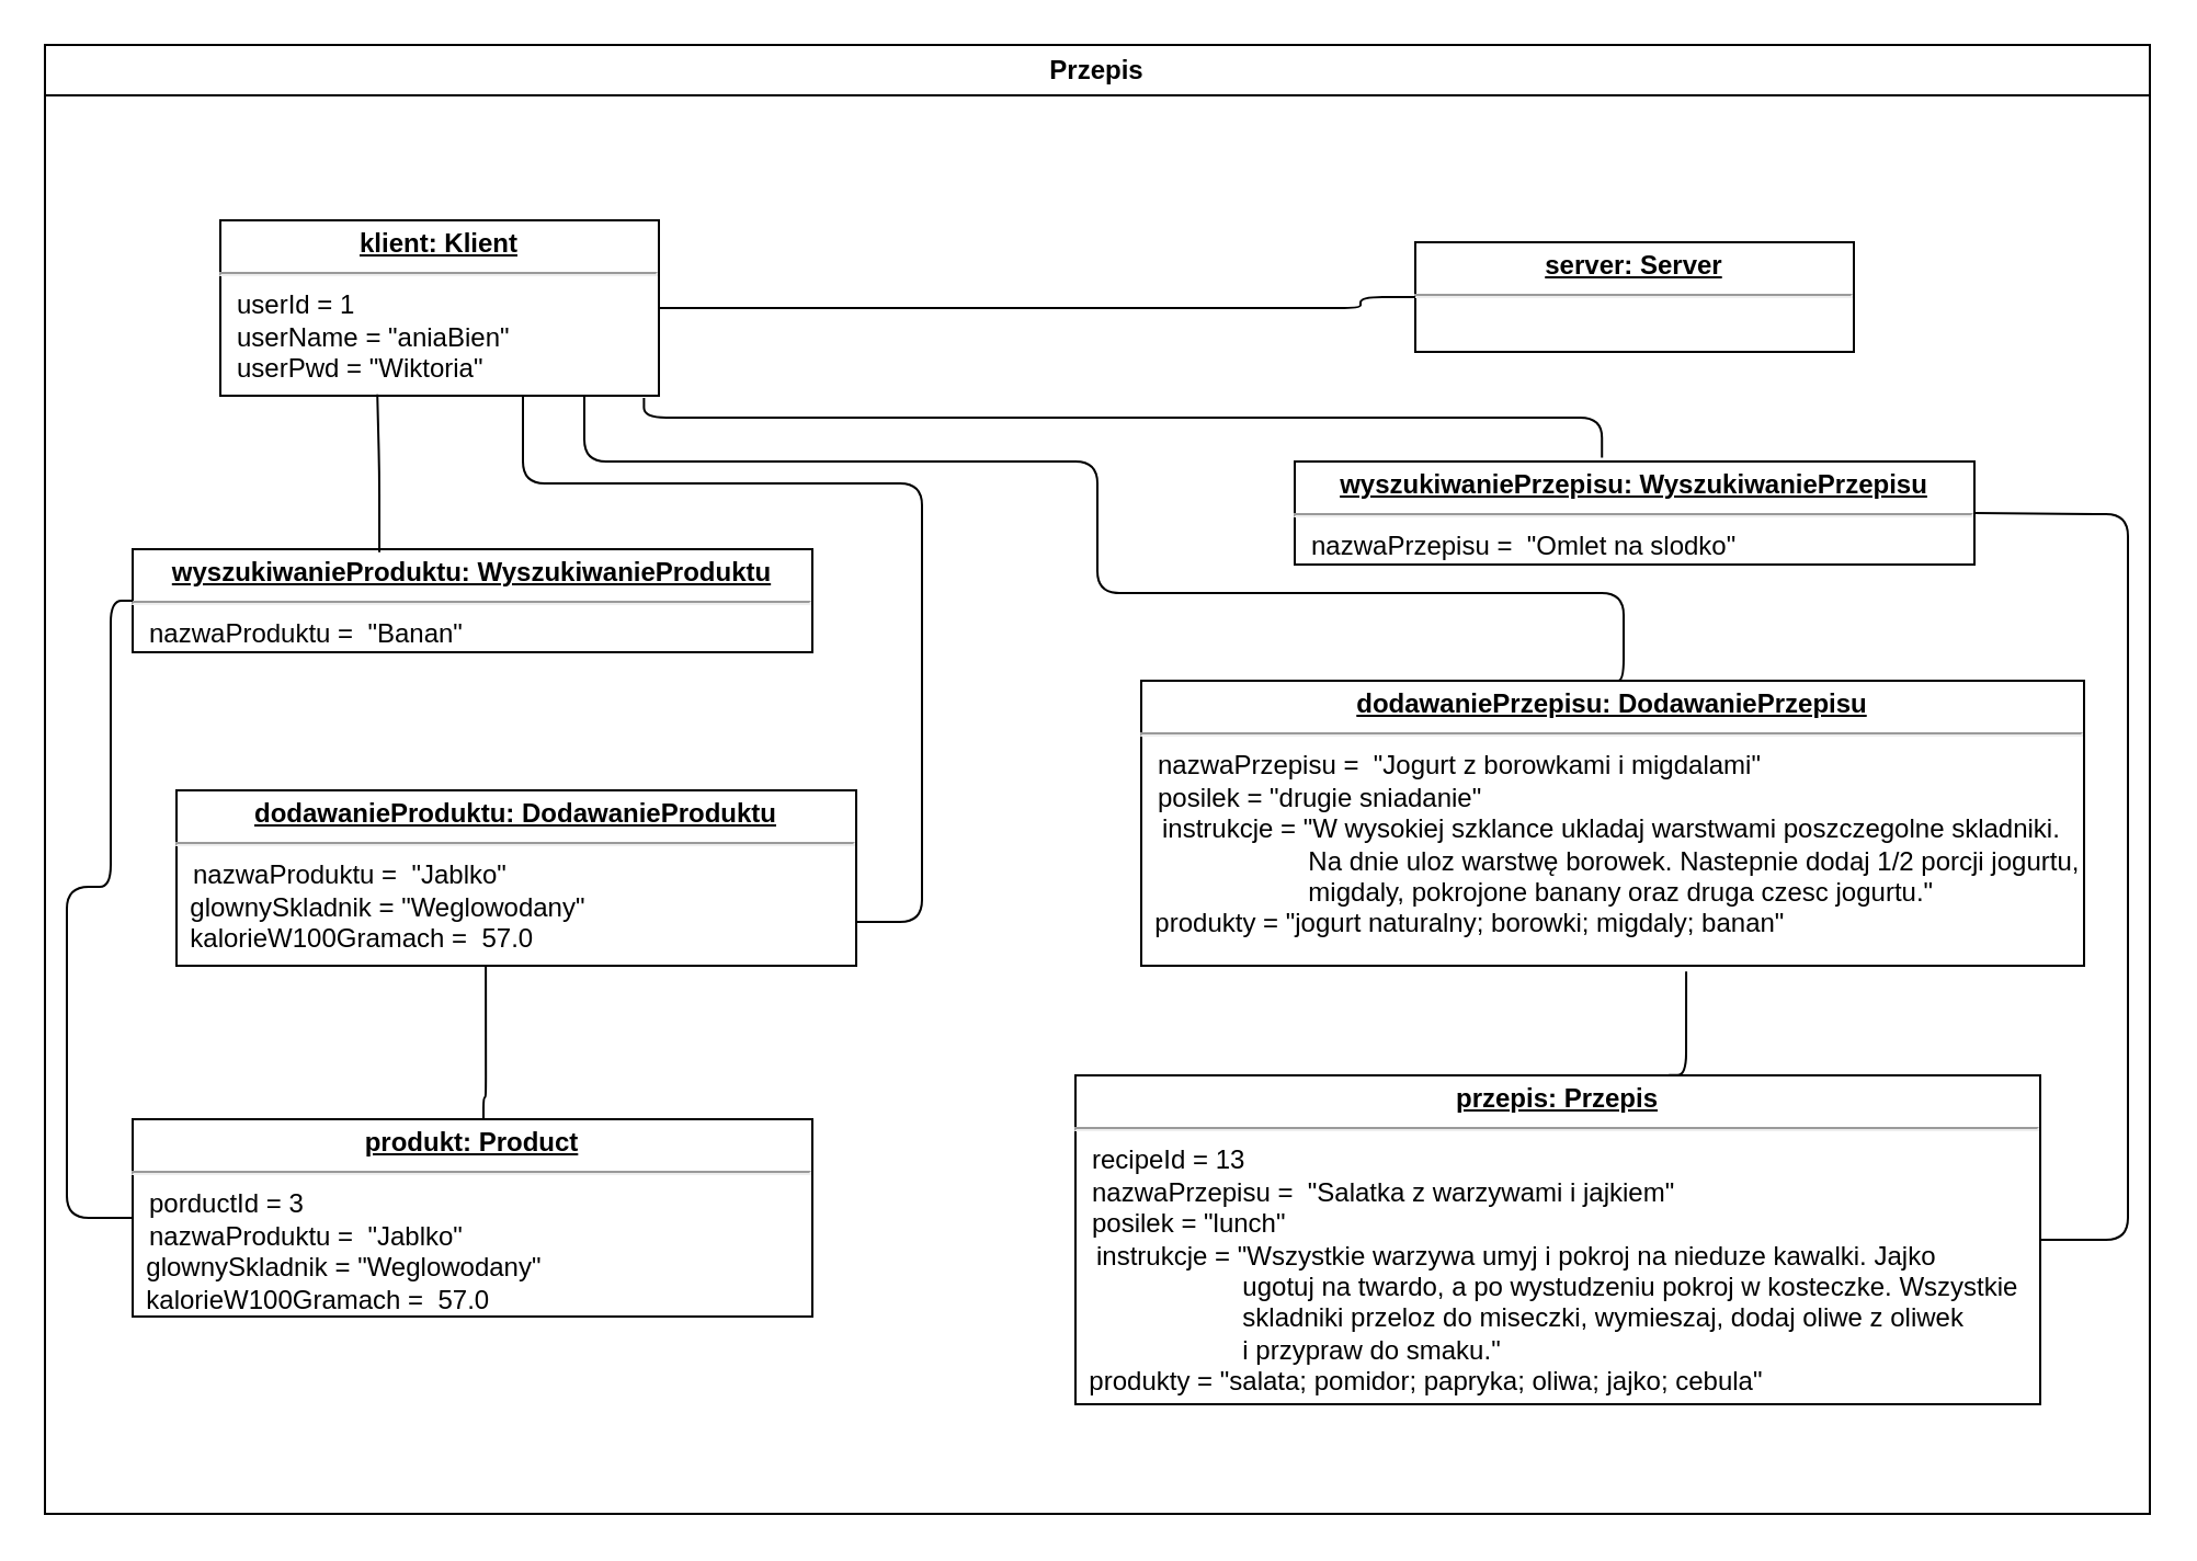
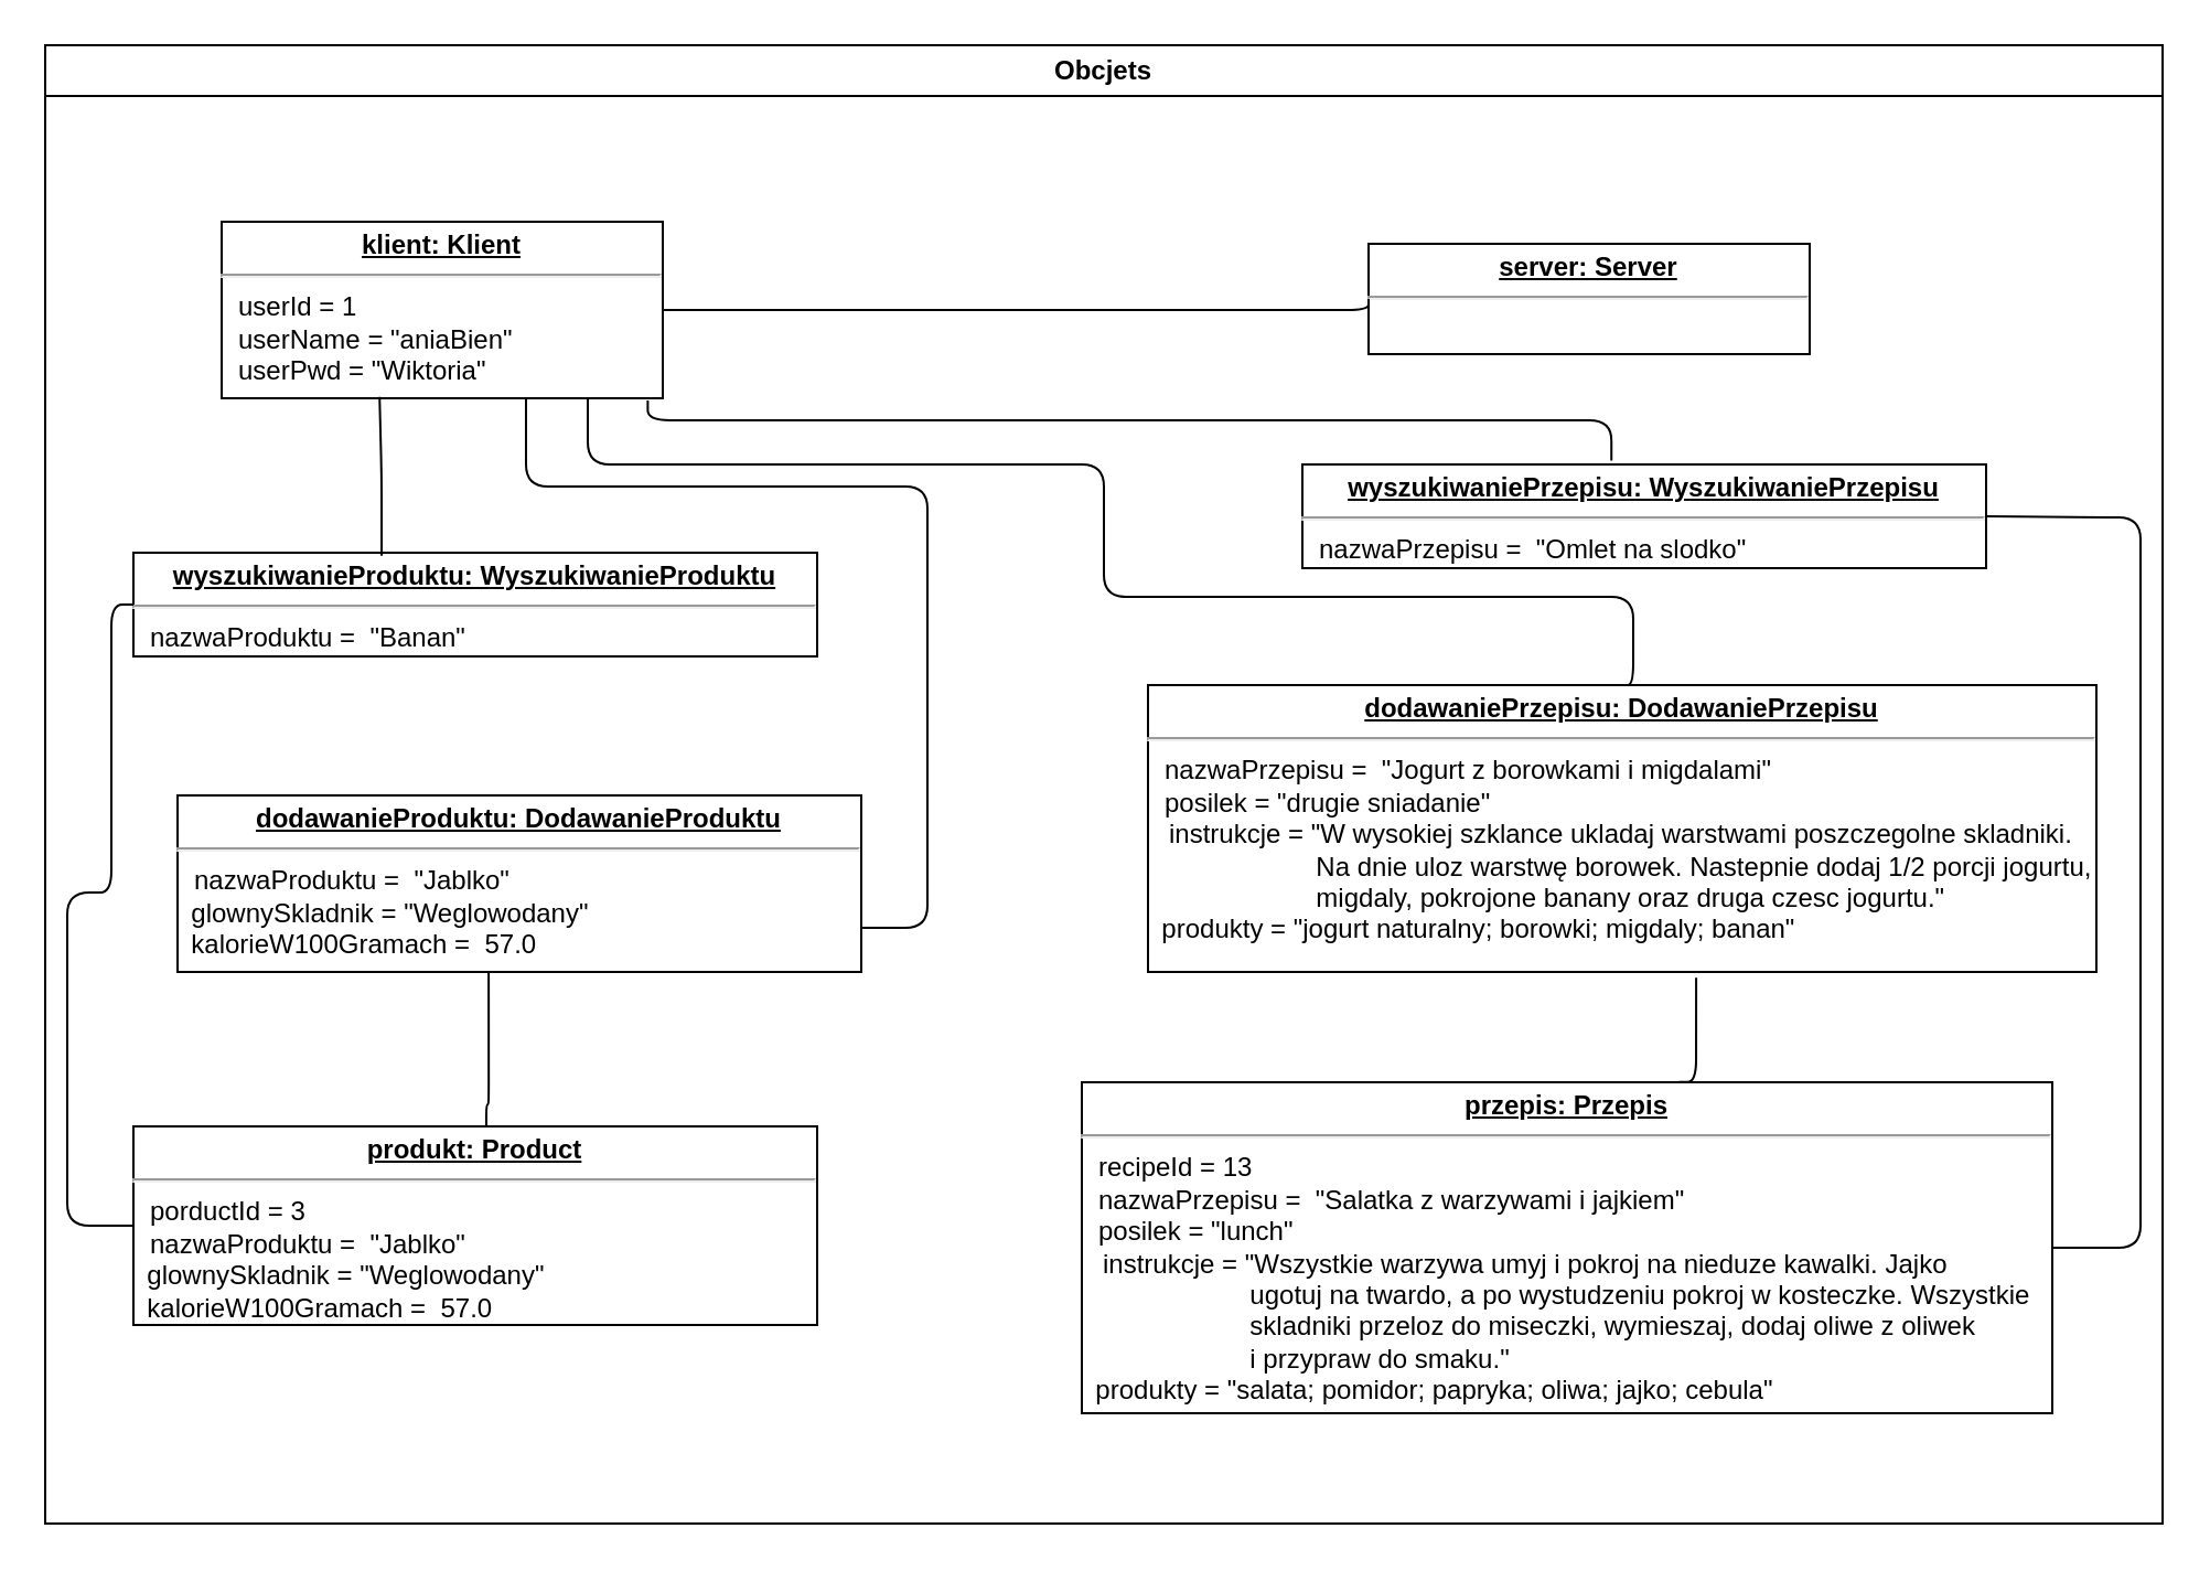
  <mxCell id="0" />
  <mxCell id="1" parent="0" />
- <mxCell id="2" value="Przepis" style="swimlane;whiteSpace=wrap" parent="1" vertex="1"><mxGeometry x="20" y="20" width="960" height="670" as="geometry" /></mxCell>
- <mxCell id="3" value="&lt;p style=&quot;margin: 0px ; margin-top: 4px ; text-align: center ; text-decoration: underline&quot;&gt;&lt;b&gt;server: Server&lt;/b&gt;&lt;/p&gt;&lt;hr&gt;&lt;p style=&quot;margin: 0px ; margin-left: 8px&quot;&gt;&lt;br&gt;&lt;/p&gt;" style="verticalAlign=top;align=left;overflow=fill;fontSize=12;fontFamily=Helvetica;html=1;" vertex="1" parent="2"><mxGeometry x="625" y="90" width="200" height="50" as="geometry" /></mxCell>
+ <mxCell id="2" value="Obcjets" style="swimlane;whiteSpace=wrap" parent="1" vertex="1"><mxGeometry x="20" y="20" width="960" height="670" as="geometry" /></mxCell>
+ <mxCell id="3" value="&lt;p style=&quot;margin: 0px ; margin-top: 4px ; text-align: center ; text-decoration: underline&quot;&gt;&lt;b&gt;server: Server&lt;/b&gt;&lt;/p&gt;&lt;hr&gt;&lt;p style=&quot;margin: 0px ; margin-left: 8px&quot;&gt;&lt;br&gt;&lt;/p&gt;" style="verticalAlign=top;align=left;overflow=fill;fontSize=12;fontFamily=Helvetica;html=1;" vertex="1" parent="2"><mxGeometry x="600" y="90" width="200" height="50" as="geometry" /></mxCell>
  <mxCell id="4" value="&lt;p style=&quot;margin: 0px ; margin-top: 4px ; text-align: center ; text-decoration: underline&quot;&gt;&lt;b&gt;klient: Klient&lt;/b&gt;&lt;/p&gt;&lt;hr&gt;&lt;p style=&quot;margin: 0px ; margin-left: 8px&quot;&gt;userId = 1&lt;br&gt;userName = &quot;aniaBien&quot;&lt;br&gt;userPwd = &quot;Wiktoria&quot;&lt;/p&gt;" style="verticalAlign=top;align=left;overflow=fill;fontSize=12;fontFamily=Helvetica;html=1;" vertex="1" parent="2"><mxGeometry x="80" y="80" width="200" height="80" as="geometry" /></mxCell>
  <mxCell id="5" value="&lt;p style=&quot;margin: 0px ; margin-top: 4px ; text-align: center ; text-decoration: underline&quot;&gt;&lt;b&gt;wyszukiwanieProduktu: WyszukiwanieProduktu&lt;/b&gt;&lt;/p&gt;&lt;hr&gt;&lt;p style=&quot;margin: 0px ; margin-left: 8px&quot;&gt;nazwaProduktu =&amp;nbsp; &quot;Banan&quot;&lt;br&gt;&lt;br&gt;&lt;/p&gt;" style="verticalAlign=top;align=left;overflow=fill;fontSize=12;fontFamily=Helvetica;html=1;" vertex="1" parent="2"><mxGeometry x="40" y="230" width="310" height="47" as="geometry" /></mxCell>
  <mxCell id="6" value="&lt;p style=&quot;margin: 0px ; margin-top: 4px ; text-align: center ; text-decoration: underline&quot;&gt;&lt;b&gt;wyszukiwaniePrzepisu: WyszukiwaniePrzepisu&lt;/b&gt;&lt;/p&gt;&lt;hr&gt;&lt;p style=&quot;margin: 0px ; margin-left: 8px&quot;&gt;nazwaPrzepisu =&amp;nbsp; &quot;Omlet na slodko&quot;&lt;br&gt;&lt;br&gt;&lt;/p&gt;" style="verticalAlign=top;align=left;overflow=fill;fontSize=12;fontFamily=Helvetica;html=1;" vertex="1" parent="2"><mxGeometry x="570" y="190" width="310" height="47" as="geometry" /></mxCell>
  <mxCell id="7" value="&lt;p style=&quot;margin: 0px ; margin-top: 4px ; text-align: center ; text-decoration: underline&quot;&gt;&lt;b&gt;dodawanieProduktu: DodawanieProduktu&lt;/b&gt;&lt;/p&gt;&lt;hr&gt;&lt;p style=&quot;margin: 0px ; margin-left: 8px&quot;&gt;nazwaProduktu =&amp;nbsp; &quot;Jablko&quot;&lt;/p&gt;&amp;nbsp; glownySkladnik =&amp;nbsp;&lt;span&gt;&quot;Weglowodany&quot;&lt;/span&gt;&lt;br&gt;&amp;nbsp; kalorieW100Gramach&amp;nbsp;&lt;span&gt;=&amp;nbsp; 57.0&lt;br&gt;&lt;/span&gt;&lt;p style=&quot;margin: 0px ; margin-left: 8px&quot;&gt;&lt;br&gt;&lt;/p&gt;" style="verticalAlign=top;align=left;overflow=fill;fontSize=12;fontFamily=Helvetica;html=1;" vertex="1" parent="2"><mxGeometry x="60" y="340" width="310" height="80" as="geometry" /></mxCell>
  <mxCell id="8" value="&lt;p style=&quot;margin: 0px ; margin-top: 4px ; text-align: center ; text-decoration: underline&quot;&gt;&lt;b&gt;produkt: Product&lt;/b&gt;&lt;/p&gt;&lt;hr&gt;&lt;p style=&quot;margin: 0px ; margin-left: 8px&quot;&gt;porductId = 3&lt;/p&gt;&lt;p style=&quot;margin: 0px ; margin-left: 8px&quot;&gt;nazwaProduktu =&amp;nbsp; &quot;Jablko&quot;&lt;/p&gt;&amp;nbsp; glownySkladnik =&amp;nbsp;&lt;span&gt;&quot;Weglowodany&quot;&lt;/span&gt;&lt;br&gt;&amp;nbsp; kalorieW100Gramach&amp;nbsp;&lt;span&gt;=&amp;nbsp; 57.0&lt;br&gt;&amp;nbsp;&amp;nbsp;&lt;br&gt;&lt;/span&gt;&lt;p style=&quot;margin: 0px ; margin-left: 8px&quot;&gt;&lt;br&gt;&lt;/p&gt;" style="verticalAlign=top;align=left;overflow=fill;fontSize=12;fontFamily=Helvetica;html=1;" vertex="1" parent="2"><mxGeometry x="40" y="490" width="310" height="90" as="geometry" /></mxCell>
  <mxCell id="9" value="&lt;p style=&quot;margin: 0px ; margin-top: 4px ; text-align: center ; text-decoration: underline&quot;&gt;&lt;b&gt;dodawaniePrzepisu: DodawaniePrzepisu&lt;/b&gt;&lt;/p&gt;&lt;hr&gt;&lt;p style=&quot;margin: 0px ; margin-left: 8px&quot;&gt;nazwaPrzepisu =&amp;nbsp; &quot;Jogurt z borowkami i migdalami&quot;&lt;/p&gt;&lt;p style=&quot;margin: 0px ; margin-left: 8px&quot;&gt;posilek = &quot;drugie sniadanie&quot;&lt;/p&gt;&amp;nbsp; &amp;nbsp;instrukcje = &quot;&lt;span&gt;W wysokiej szklance ukladaj warstwami poszczegolne skladniki.&amp;nbsp;&lt;br&gt;&lt;/span&gt;&lt;span&gt;&amp;nbsp; &amp;nbsp; &amp;nbsp; &amp;nbsp; &amp;nbsp; &amp;nbsp; &amp;nbsp; &amp;nbsp; &amp;nbsp; &amp;nbsp; &amp;nbsp; &amp;nbsp;Na dnie uloz warstwę borowek.&amp;nbsp;&lt;/span&gt;&lt;span&gt;Nastepnie dodaj 1/2 porcji jogurtu,&amp;nbsp;&lt;br&gt;&lt;/span&gt;&lt;span&gt;&amp;nbsp; &amp;nbsp; &amp;nbsp; &amp;nbsp; &amp;nbsp; &amp;nbsp; &amp;nbsp; &amp;nbsp; &amp;nbsp; &amp;nbsp; &amp;nbsp; &amp;nbsp;migdaly,&amp;nbsp;&lt;/span&gt;&lt;span&gt;pokrojone banany oraz&amp;nbsp;&lt;/span&gt;&lt;span&gt;druga czesc jogurtu.&quot;&lt;/span&gt;&lt;span&gt;&lt;br&gt;&amp;nbsp;&amp;nbsp;&lt;/span&gt;produkty = &quot;jogurt naturalny; borowki; migdaly; banan&quot;&lt;span&gt;&lt;br&gt;&lt;/span&gt;&lt;p style=&quot;margin: 0px ; margin-left: 8px&quot;&gt;&lt;br&gt;&lt;/p&gt;" style="verticalAlign=top;align=left;overflow=fill;fontSize=12;fontFamily=Helvetica;html=1;" vertex="1" parent="2"><mxGeometry x="500" y="290" width="430" height="130" as="geometry" /></mxCell>
  <mxCell id="10" value="&lt;p style=&quot;margin: 0px ; margin-top: 4px ; text-align: center ; text-decoration: underline&quot;&gt;&lt;b&gt;przepis: Przepis&lt;/b&gt;&lt;/p&gt;&lt;hr&gt;&lt;p style=&quot;margin: 0px ; margin-left: 8px&quot;&gt;recipeId = 13&lt;/p&gt;&lt;p style=&quot;margin: 0px ; margin-left: 8px&quot;&gt;nazwaPrzepisu =&amp;nbsp; &quot;Salatka z warzywami i jajkiem&quot;&lt;/p&gt;&lt;p style=&quot;margin: 0px ; margin-left: 8px&quot;&gt;posilek = &quot;lunch&quot;&lt;/p&gt;&amp;nbsp; &amp;nbsp;instrukcje = &quot;&lt;span&gt;Wszystkie warzywa umyj i pokroj na nieduze kawalki.&amp;nbsp;&lt;/span&gt;&lt;span&gt;Jajko &lt;br&gt;&amp;nbsp; &amp;nbsp; &amp;nbsp; &amp;nbsp; &amp;nbsp; &amp;nbsp; &amp;nbsp; &amp;nbsp; &amp;nbsp; &amp;nbsp; &amp;nbsp; &amp;nbsp;ugotuj na twardo, a po wystudzeniu pokroj w kosteczke.&amp;nbsp;&lt;/span&gt;&lt;span&gt;Wszystkie &lt;br&gt;&amp;nbsp; &amp;nbsp; &amp;nbsp; &amp;nbsp; &amp;nbsp; &amp;nbsp; &amp;nbsp; &amp;nbsp; &amp;nbsp; &amp;nbsp; &amp;nbsp; &amp;nbsp;skladniki przeloz do miseczki, wymieszaj, dodaj oliwe z oliwek &lt;br&gt;&amp;nbsp; &amp;nbsp; &amp;nbsp; &amp;nbsp; &amp;nbsp; &amp;nbsp; &amp;nbsp; &amp;nbsp; &amp;nbsp; &amp;nbsp; &amp;nbsp; &amp;nbsp;i przypraw do smaku.&lt;/span&gt;&lt;span&gt;&quot;&lt;/span&gt;&lt;span&gt;&lt;br&gt;&amp;nbsp;&amp;nbsp;&lt;/span&gt;produkty = &quot;&lt;span&gt;salata;&amp;nbsp;&lt;/span&gt;&lt;span&gt;pomidor;&amp;nbsp;&lt;/span&gt;&lt;span&gt;papryka; o&lt;/span&gt;&lt;span&gt;liwa;&amp;nbsp;&lt;/span&gt;&lt;span&gt;jajko; cebula&quot;&lt;/span&gt;&lt;span&gt;&lt;br&gt;&lt;/span&gt;&lt;p style=&quot;margin: 0px ; margin-left: 8px&quot;&gt;&lt;br&gt;&lt;/p&gt;" style="verticalAlign=top;align=left;overflow=fill;fontSize=12;fontFamily=Helvetica;html=1;" vertex="1" parent="2"><mxGeometry x="470" y="470" width="440" height="150" as="geometry" /></mxCell>
  <mxCell id="11" value="" style="endArrow=none;html=1;edgeStyle=orthogonalEdgeStyle;entryX=0.455;entryY=0.993;entryDx=0;entryDy=0;entryPerimeter=0;" edge="1" parent="2" target="7"><mxGeometry relative="1" as="geometry"><mxPoint x="200" y="490" as="sourcePoint" /><mxPoint x="360" y="490" as="targetPoint" /><Array as="points"><mxPoint x="200" y="480" /><mxPoint x="201" y="480" /></Array></mxGeometry></mxCell>
  <mxCell id="12" value="" style="endArrow=none;html=1;edgeStyle=orthogonalEdgeStyle;entryX=0.358;entryY=0.992;entryDx=0;entryDy=0;entryPerimeter=0;exitX=0.363;exitY=0.03;exitDx=0;exitDy=0;exitPerimeter=0;" edge="1" parent="2" source="5" target="4"><mxGeometry relative="1" as="geometry"><mxPoint x="152" y="220" as="sourcePoint" /><mxPoint x="221.05" y="439.44" as="targetPoint" /></mxGeometry></mxCell>
  <mxCell id="13" value="" style="endArrow=none;html=1;edgeStyle=orthogonalEdgeStyle;entryX=0.69;entryY=1.002;entryDx=0;entryDy=0;entryPerimeter=0;exitX=1;exitY=0.75;exitDx=0;exitDy=0;" edge="1" parent="2" source="7" target="4"><mxGeometry relative="1" as="geometry"><mxPoint x="195" y="340" as="sourcePoint" /><mxPoint x="211.05" y="429.44" as="targetPoint" /><Array as="points"><mxPoint x="400" y="400" /><mxPoint x="400" y="200" /><mxPoint x="218" y="200" /></Array></mxGeometry></mxCell>
  <mxCell id="14" value="" style="endArrow=none;html=1;edgeStyle=orthogonalEdgeStyle;entryX=0;entryY=0.5;entryDx=0;entryDy=0;exitX=0;exitY=0.5;exitDx=0;exitDy=0;" edge="1" parent="2" source="8" target="5"><mxGeometry relative="1" as="geometry"><mxPoint x="230" y="520" as="sourcePoint" /><mxPoint x="231.05" y="449.44" as="targetPoint" /><Array as="points"><mxPoint x="10" y="535" /><mxPoint x="10" y="384" /><mxPoint x="30" y="384" /><mxPoint x="30" y="254" /></Array></mxGeometry></mxCell>
  <mxCell id="15" value="" style="endArrow=none;html=1;edgeStyle=orthogonalEdgeStyle;entryX=0.966;entryY=1.013;entryDx=0;entryDy=0;entryPerimeter=0;exitX=0.452;exitY=-0.038;exitDx=0;exitDy=0;exitPerimeter=0;" edge="1" parent="2" source="6" target="4"><mxGeometry relative="1" as="geometry"><mxPoint x="162.53" y="241.41" as="sourcePoint" /><mxPoint x="161.6" y="169.36" as="targetPoint" /><Array as="points"><mxPoint x="710" y="170" /><mxPoint x="273" y="170" /></Array></mxGeometry></mxCell>
  <mxCell id="16" value="" style="endArrow=none;html=1;edgeStyle=orthogonalEdgeStyle;entryX=0.83;entryY=1.003;entryDx=0;entryDy=0;entryPerimeter=0;exitX=0.5;exitY=0;exitDx=0;exitDy=0;" edge="1" parent="2" source="9" target="4"><mxGeometry relative="1" as="geometry"><mxPoint x="720.12" y="198.214" as="sourcePoint" /><mxPoint x="283.2" y="171.04" as="targetPoint" /><Array as="points"><mxPoint x="720" y="290" /><mxPoint x="720" y="250" /><mxPoint x="480" y="250" /><mxPoint x="480" y="190" /><mxPoint x="246" y="190" /></Array></mxGeometry></mxCell>
  <mxCell id="17" value="" style="endArrow=none;html=1;edgeStyle=orthogonalEdgeStyle;entryX=1;entryY=0.5;entryDx=0;entryDy=0;exitX=0;exitY=0.5;exitDx=0;exitDy=0;" edge="1" parent="2" source="3" target="4"><mxGeometry relative="1" as="geometry"><mxPoint x="720.12" y="198.214" as="sourcePoint" /><mxPoint x="283.2" y="171.04" as="targetPoint" /><Array as="points"><mxPoint x="600" y="120" /></Array></mxGeometry></mxCell>
  <mxCell id="18" value="" style="endArrow=none;html=1;edgeStyle=orthogonalEdgeStyle;entryX=1;entryY=0.5;entryDx=0;entryDy=0;exitX=1;exitY=0.5;exitDx=0;exitDy=0;" edge="1" parent="2" source="10" target="6"><mxGeometry relative="1" as="geometry"><mxPoint x="730.12" y="208.214" as="sourcePoint" /><mxPoint x="293.2" y="181.04" as="targetPoint" /><Array as="points"><mxPoint x="950" y="545" /><mxPoint x="950" y="214" /><mxPoint x="930" y="214" /></Array></mxGeometry></mxCell>
  <mxCell id="19" value="" style="endArrow=none;html=1;edgeStyle=orthogonalEdgeStyle;entryX=0.578;entryY=1.02;entryDx=0;entryDy=0;entryPerimeter=0;exitX=0.615;exitY=-0.001;exitDx=0;exitDy=0;exitPerimeter=0;" edge="1" parent="2" source="10" target="9"><mxGeometry relative="1" as="geometry"><mxPoint x="210" y="500" as="sourcePoint" /><mxPoint x="211.05" y="429.44" as="targetPoint" /><Array as="points"><mxPoint x="749" y="470" /></Array></mxGeometry></mxCell>
